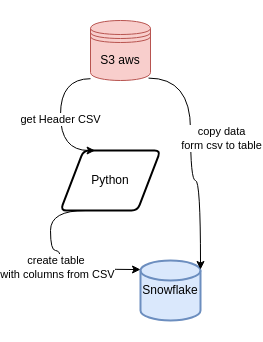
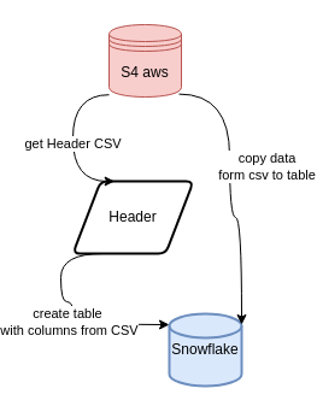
  <mxCell id="0" />
  <mxCell id="1" parent="0" />
- <mxCell id="2" value="S3 aws" style="shape=datastore;whiteSpace=wrap;html=1;fillColor=#f8cecc;strokeColor=#b85450;" vertex="1" parent="1"><mxGeometry x="60" y="20" width="60" height="60" as="geometry" /></mxCell>
+ <mxCell id="2" value="S4 aws" style="shape=datastore;whiteSpace=wrap;html=1;fillColor=#f8cecc;strokeColor=#b85450;" vertex="1" parent="1"><mxGeometry x="60" y="20" width="60" height="60" as="geometry" /></mxCell>
  <mxCell id="3" value="Snowflake" style="strokeWidth=2;html=1;shape=mxgraph.flowchart.database;whiteSpace=wrap;fillColor=#dae8fc;strokeColor=#6c8ebf;" vertex="1" parent="1"><mxGeometry x="110" y="260" width="60" height="60" as="geometry" /></mxCell>
- <mxCell id="4" value="Python" style="shape=parallelogram;html=1;strokeWidth=2;perimeter=parallelogramPerimeter;whiteSpace=wrap;rounded=1;arcSize=12;size=0.23;" vertex="1" parent="1"><mxGeometry x="30" y="150" width="100" height="60" as="geometry" /></mxCell>
+ <mxCell id="4" value="Header" style="shape=parallelogram;html=1;strokeWidth=2;perimeter=parallelogramPerimeter;whiteSpace=wrap;rounded=1;arcSize=12;size=0.23;" vertex="1" parent="1"><mxGeometry x="30" y="150" width="100" height="60" as="geometry" /></mxCell>
  <mxCell id="5" value="" style="endArrow=classic;html=1;rounded=0;exitX=0.85;exitY=0.95;exitDx=0;exitDy=0;exitPerimeter=0;entryX=0.856;entryY=-0.02;entryDx=0;entryDy=0;entryPerimeter=0;edgeStyle=orthogonalEdgeStyle;curved=1;" edge="1" parent="1"><mxGeometry width="50" height="50" relative="1" as="geometry"><mxPoint x="60" y="78.2" as="sourcePoint" /><mxPoint x="64.6" y="150" as="targetPoint" /><Array as="points"><mxPoint x="30" y="78" /><mxPoint x="30" y="150" /></Array></mxGeometry></mxCell>
  <mxCell id="6" value="get Header CSV" style="edgeLabel;html=1;align=center;verticalAlign=middle;resizable=0;points=[];" vertex="1" connectable="0" parent="5"><mxGeometry x="0.024" y="-1" relative="1" as="geometry"><mxPoint as="offset" /></mxGeometry></mxCell>
  <mxCell id="7" value="" style="endArrow=classic;html=1;rounded=0;exitX=0.25;exitY=1;exitDx=0;exitDy=0;entryX=0;entryY=0.15;entryDx=0;entryDy=0;entryPerimeter=0;edgeStyle=orthogonalEdgeStyle;curved=1;" edge="1" parent="1" source="4" target="3"><mxGeometry width="50" height="50" relative="1" as="geometry"><mxPoint x="130" y="230" as="sourcePoint" /><mxPoint x="180" y="180" as="targetPoint" /><Array as="points"><mxPoint x="20" y="210" /><mxPoint x="20" y="250" /><mxPoint x="30" y="250" /><mxPoint x="30" y="269" /></Array></mxGeometry></mxCell>
  <mxCell id="8" value="create table&amp;nbsp;&lt;div&gt;with columns from CSV&lt;/div&gt;" style="edgeLabel;html=1;align=center;verticalAlign=middle;resizable=0;points=[];" vertex="1" connectable="0" parent="7"><mxGeometry x="0.101" y="-4" relative="1" as="geometry"><mxPoint as="offset" /></mxGeometry></mxCell>
  <mxCell id="9" value="" style="endArrow=classic;html=1;rounded=0;exitX=0.967;exitY=0.96;exitDx=0;exitDy=0;exitPerimeter=0;entryX=1;entryY=0.15;entryDx=0;entryDy=0;entryPerimeter=0;edgeStyle=orthogonalEdgeStyle;curved=1;" edge="1" parent="1" source="2" target="3"><mxGeometry width="50" height="50" relative="1" as="geometry"><mxPoint x="130" y="230" as="sourcePoint" /><mxPoint x="180" y="180" as="targetPoint" /><Array as="points"><mxPoint x="160" y="78" /><mxPoint x="160" y="180" /><mxPoint x="170" y="180" /><mxPoint x="170" y="269" /></Array></mxGeometry></mxCell>
  <mxCell id="10" value="copy data&lt;br&gt;form csv to table" style="edgeLabel;html=1;align=center;verticalAlign=middle;resizable=0;points=[];" vertex="1" connectable="0" parent="9"><mxGeometry x="-0.16" relative="1" as="geometry"><mxPoint x="30" as="offset" /></mxGeometry></mxCell>
